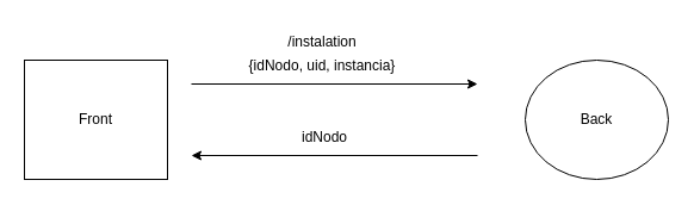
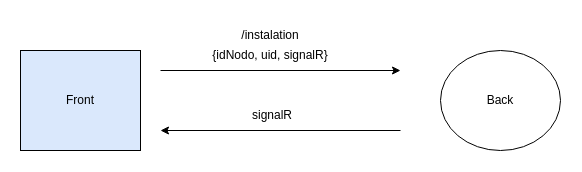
  <mxCell id="0" />
  <mxCell id="1" parent="0" />
- <mxCell id="2" value="Front" style="rounded=0;whiteSpace=wrap;html=1;" vertex="1" parent="1"><mxGeometry x="20" y="50" width="120" height="100" as="geometry" /></mxCell>
+ <mxCell id="2" value="Front" style="rounded=0;whiteSpace=wrap;html=1;fillColor=#dae8fc;" vertex="1" parent="1"><mxGeometry x="20" y="50" width="120" height="100" as="geometry" /></mxCell>
  <mxCell id="3" value="Back" style="ellipse;whiteSpace=wrap;html=1;" vertex="1" parent="1"><mxGeometry x="440" y="50" width="120" height="100" as="geometry" /></mxCell>
  <mxCell id="4" value="/instalation" style="text;html=1;align=center;verticalAlign=middle;whiteSpace=wrap;rounded=0;" vertex="1" parent="1"><mxGeometry x="240" y="20" width="60" height="30" as="geometry" /></mxCell>
  <mxCell id="5" value="" style="endArrow=classic;html=1;rounded=0;" edge="1" parent="1"><mxGeometry width="50" height="50" relative="1" as="geometry"><mxPoint x="160" y="70" as="sourcePoint" /><mxPoint x="400" y="70" as="targetPoint" /></mxGeometry></mxCell>
- <mxCell id="6" value="{idNodo, uid, instancia}" style="text;html=1;align=center;verticalAlign=middle;whiteSpace=wrap;rounded=0;" vertex="1" parent="1"><mxGeometry x="195" y="40" width="150" height="30" as="geometry" /></mxCell>
+ <mxCell id="6" value="{idNodo, uid, signalR}" style="text;html=1;align=center;verticalAlign=middle;whiteSpace=wrap;rounded=0;" vertex="1" parent="1"><mxGeometry x="195" y="40" width="150" height="30" as="geometry" /></mxCell>
  <mxCell id="7" value="" style="endArrow=classic;html=1;rounded=0;" edge="1" parent="1"><mxGeometry width="50" height="50" relative="1" as="geometry"><mxPoint x="400" y="130" as="sourcePoint" /><mxPoint x="160" y="130" as="targetPoint" /></mxGeometry></mxCell>
- <mxCell id="8" value="idNodo" style="text;html=1;align=center;verticalAlign=middle;whiteSpace=wrap;rounded=0;" vertex="1" parent="1"><mxGeometry x="197" y="100" width="150" height="30" as="geometry" /></mxCell>
+ <mxCell id="8" value="signalR" style="text;html=1;align=center;verticalAlign=middle;whiteSpace=wrap;rounded=0;" vertex="1" parent="1"><mxGeometry x="197" y="100" width="150" height="30" as="geometry" /></mxCell>
